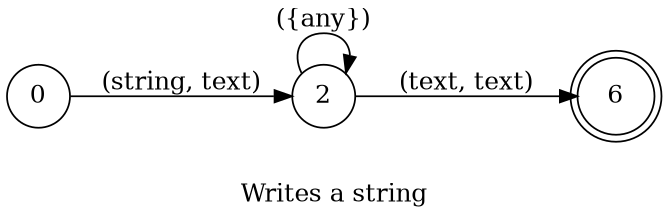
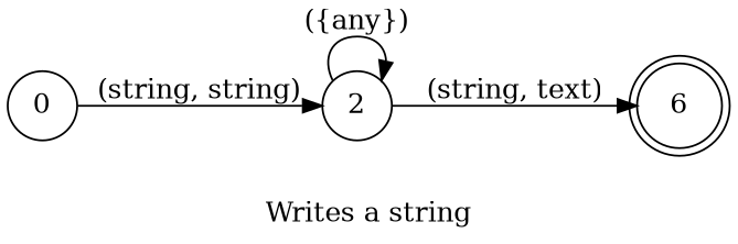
  digraph {
    desc="Writes a string in the editor"
    disableStopWords=true
    examples="\n      string hello world string,\n      string null pointer exeception is bad string,\n      text this can be any piece of writing text,\n      string hello my name is giovani girogio string,\n      text what is happening peter text,\n      text H E L L O text,\n      string O N U string,\n      string U S A string\n    "
    label="Writes a string"
    lang="en-US"
    langName=English
    priority=2
    rankdir=LR
    title="Writes a string"
    node [shape=circle]
    n1 [label=6 shape=doublecircle]
    0
    2
-   0 -> 2 [label="(string, text)"]
-   2 -> n1 [label="(text, text)"]
+   0 -> 2 [label="(string, string)"]
+   2 -> n1 [label="(string, text)"]
    2 -> 2 [label="({any})" store=string]
  }
